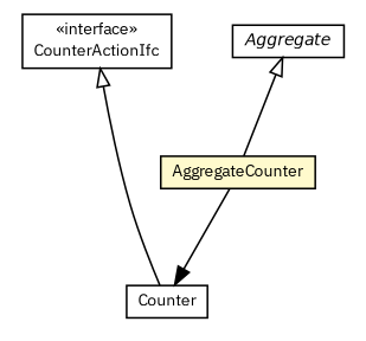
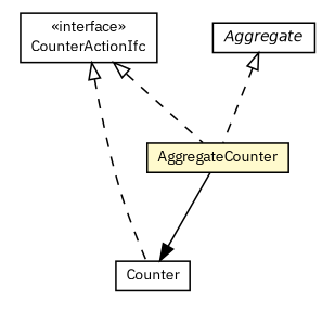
  digraph {
    fontname="IBM Plex Sans"
    nodesep=0.25
    ranksep=0.5
    node [fontcolor=black fontname="IBM Plex Sans" fontsize=9.0 shape=plaintext]
    edge [arrowtail=empty dir=back fontname="IBM Plex Sans" fontsize=10 headport=p labelfontname=Helvetica labelfontsize=10 tailport=p]
    n1 [label=<<table title="jsl.modeling.elements.variable.CounterActionIfc" border="0" cellborder="1" cellspacing="0" cellpadding="2" port="p" href="./CounterActionIfc.html"> 		<tr><td><table border="0" cellspacing="0" cellpadding="1"> <tr><td align="center" balign="center"> &#171;interface&#187; </td></tr> <tr><td align="center" balign="center"> CounterActionIfc </td></tr> 		</table></td></tr> 		</table>>]
    n2 [label=<<table title="jsl.modeling.elements.variable.Counter" border="0" cellborder="1" cellspacing="0" cellpadding="2" port="p" href="./Counter.html"> 		<tr><td><table border="0" cellspacing="0" cellpadding="1"> <tr><td align="center" balign="center"> Counter </td></tr> 		</table></td></tr> 		</table>>]
    n3 [label=<<table title="jsl.modeling.elements.variable.AggregateCounter" border="0" cellborder="1" cellspacing="0" cellpadding="2" port="p" bgcolor="lemonChiffon" href="./AggregateCounter.html"> 		<tr><td><table border="0" cellspacing="0" cellpadding="1"> <tr><td align="center" balign="center"> AggregateCounter </td></tr> 		</table></td></tr> 		</table>>]
    n4 [label=<<table title="jsl.modeling.elements.variable.Aggregate" border="0" cellborder="1" cellspacing="0" cellpadding="2" port="p" href="./Aggregate.html"> 		<tr><td><table border="0" cellspacing="0" cellpadding="1"> <tr><td align="center" balign="center"><font face="Helvetica-Oblique"> Aggregate </font></td></tr> 		</table></td></tr> 		</table>>]
-   n1 -> n2 [style=solid]
+   n1 -> n2 [style=dashed]
+   n1 -> n3 [style=dashed]
    n3 -> n2 [arrowhead=normal color=black fontcolor=black fontsize=10.0 arrowtail="" dir=""]
-   n4 -> n3
+   n4 -> n3 [style=dashed]
  }
